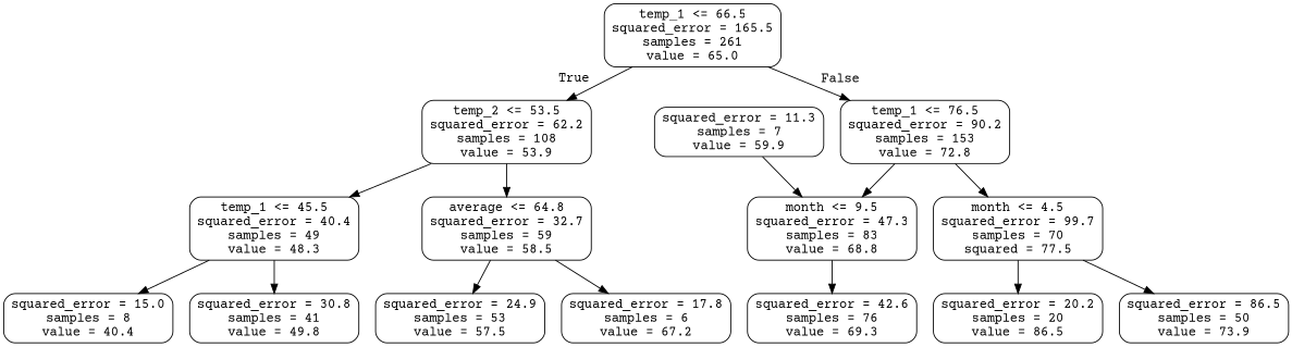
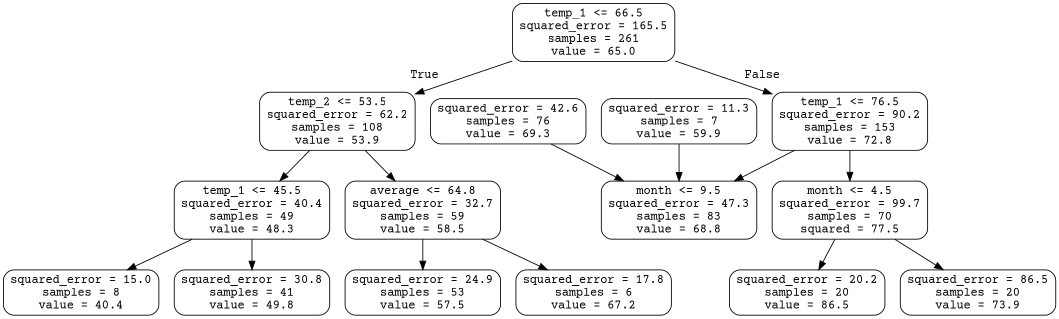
  digraph {
    fontname="Courier Prime"
    node [color=black fontname="Courier Prime" shape=box style=rounded]
    edge [fontname="Courier Prime"]
    n1 [label="temp_1 <= 66.5\nsquared_error = 165.5\nsamples = 261\nvalue = 65.0"]
    n2 [label="temp_2 <= 53.5\nsquared_error = 62.2\nsamples = 108\nvalue = 53.9"]
    n3 [label="temp_1 <= 76.5\nsquared_error = 90.2\nsamples = 153\nvalue = 72.8"]
    n4 [label="temp_1 <= 45.5\nsquared_error = 40.4\nsamples = 49\nvalue = 48.3"]
    n5 [label="average <= 64.8\nsquared_error = 32.7\nsamples = 59\nvalue = 58.5"]
    n6 [label="month <= 9.5\nsquared_error = 47.3\nsamples = 83\nvalue = 68.8"]
    n7 [label="month <= 4.5\nsquared_error = 99.7\nsamples = 70\nsquared = 77.5"]
    n8 [label="squared_error = 15.0\nsamples = 8\nvalue = 40.4"]
    n9 [label="squared_error = 30.8\nsamples = 41\nvalue = 49.8"]
    n10 [label="squared_error = 24.9\nsamples = 53\nvalue = 57.5"]
    n11 [label="squared_error = 17.8\nsamples = 6\nvalue = 67.2"]
    n12 [label="squared_error = 42.6\nsamples = 76\nvalue = 69.3"]
    n13 [label="squared_error = 20.2\nsamples = 20\nvalue = 86.5"]
-   n14 [label="squared_error = 86.5\nsamples = 50\nvalue = 73.9"]
+   n14 [label="squared_error = 86.5\nsamples = 20\nvalue = 73.9"]
    n15 [label="squared_error = 11.3\nsamples = 7\nvalue = 59.9"]
    n1 -> n2 [headlabel=True labelangle=45 labeldistance=2.5]
    n1 -> n3 [headlabel=False labelangle=-45 labeldistance=2.5]
    n2 -> n4
    n2 -> n5
    n3 -> n6
    n3 -> n7
    n4 -> n8
    n4 -> n9
    n5 -> n10
    n5 -> n11
-   n6 -> n12
+   n12 -> n6
    n7 -> n13
    n7 -> n14
    n15 -> n6
  }
